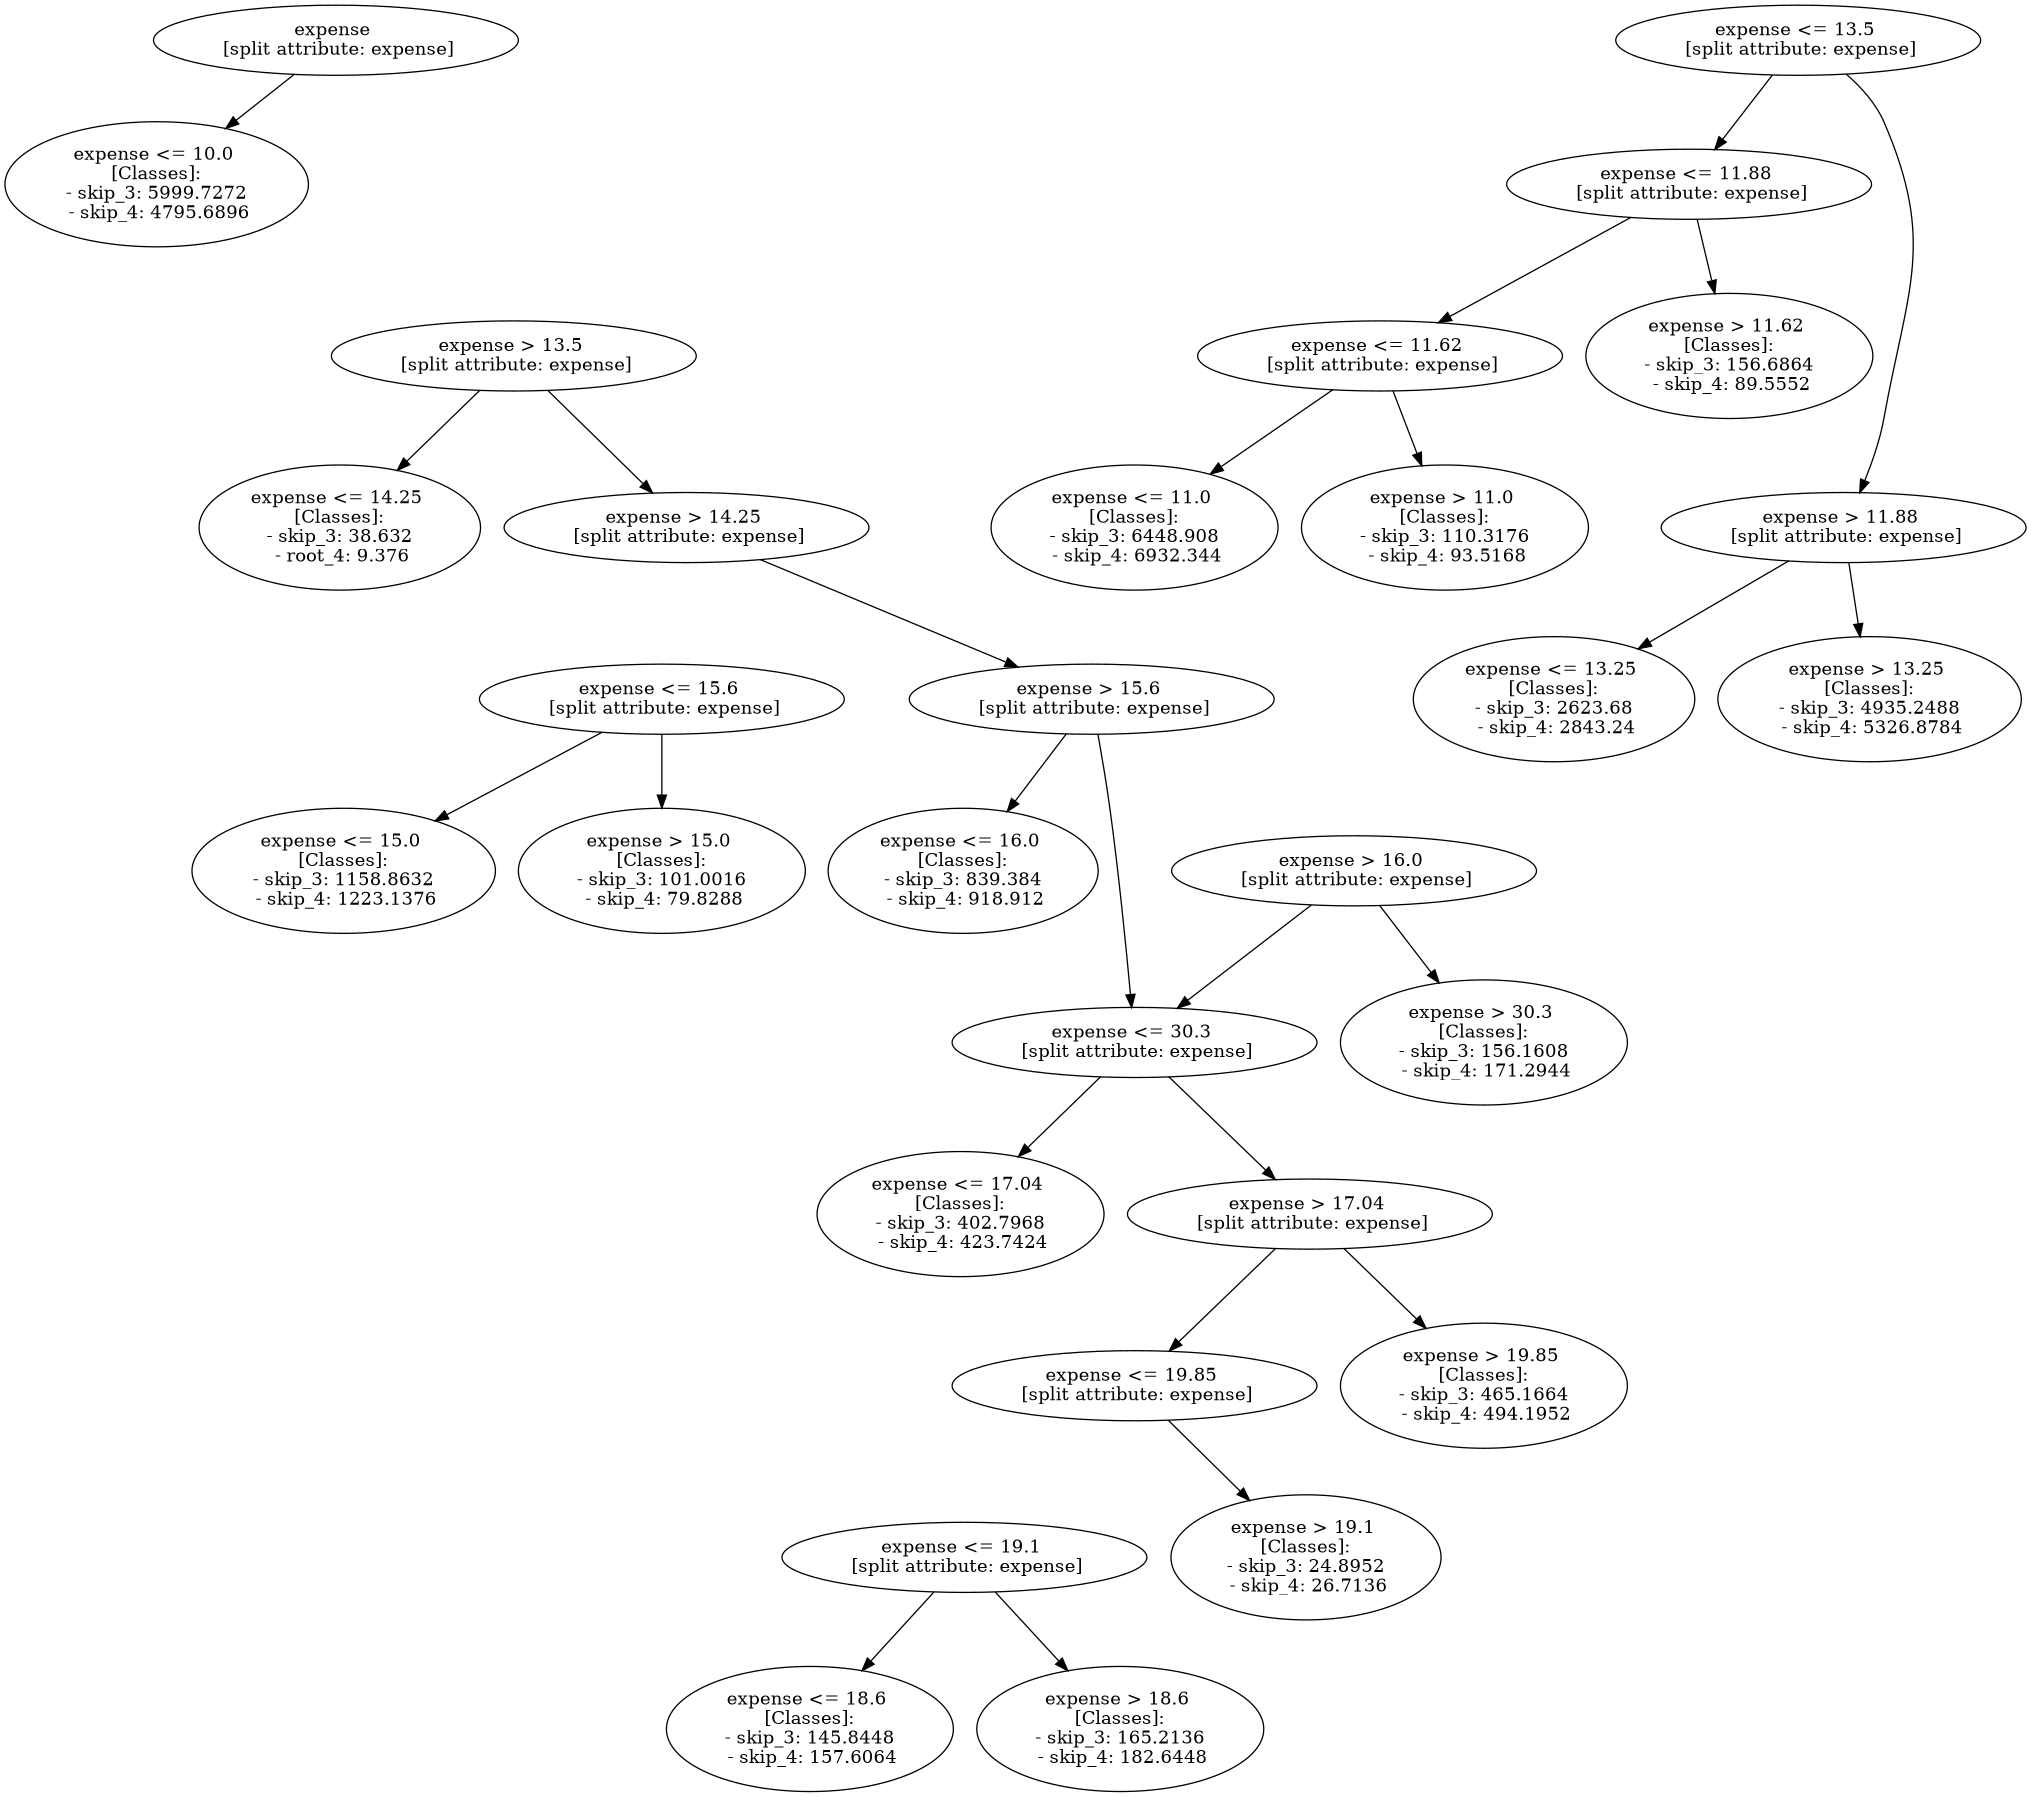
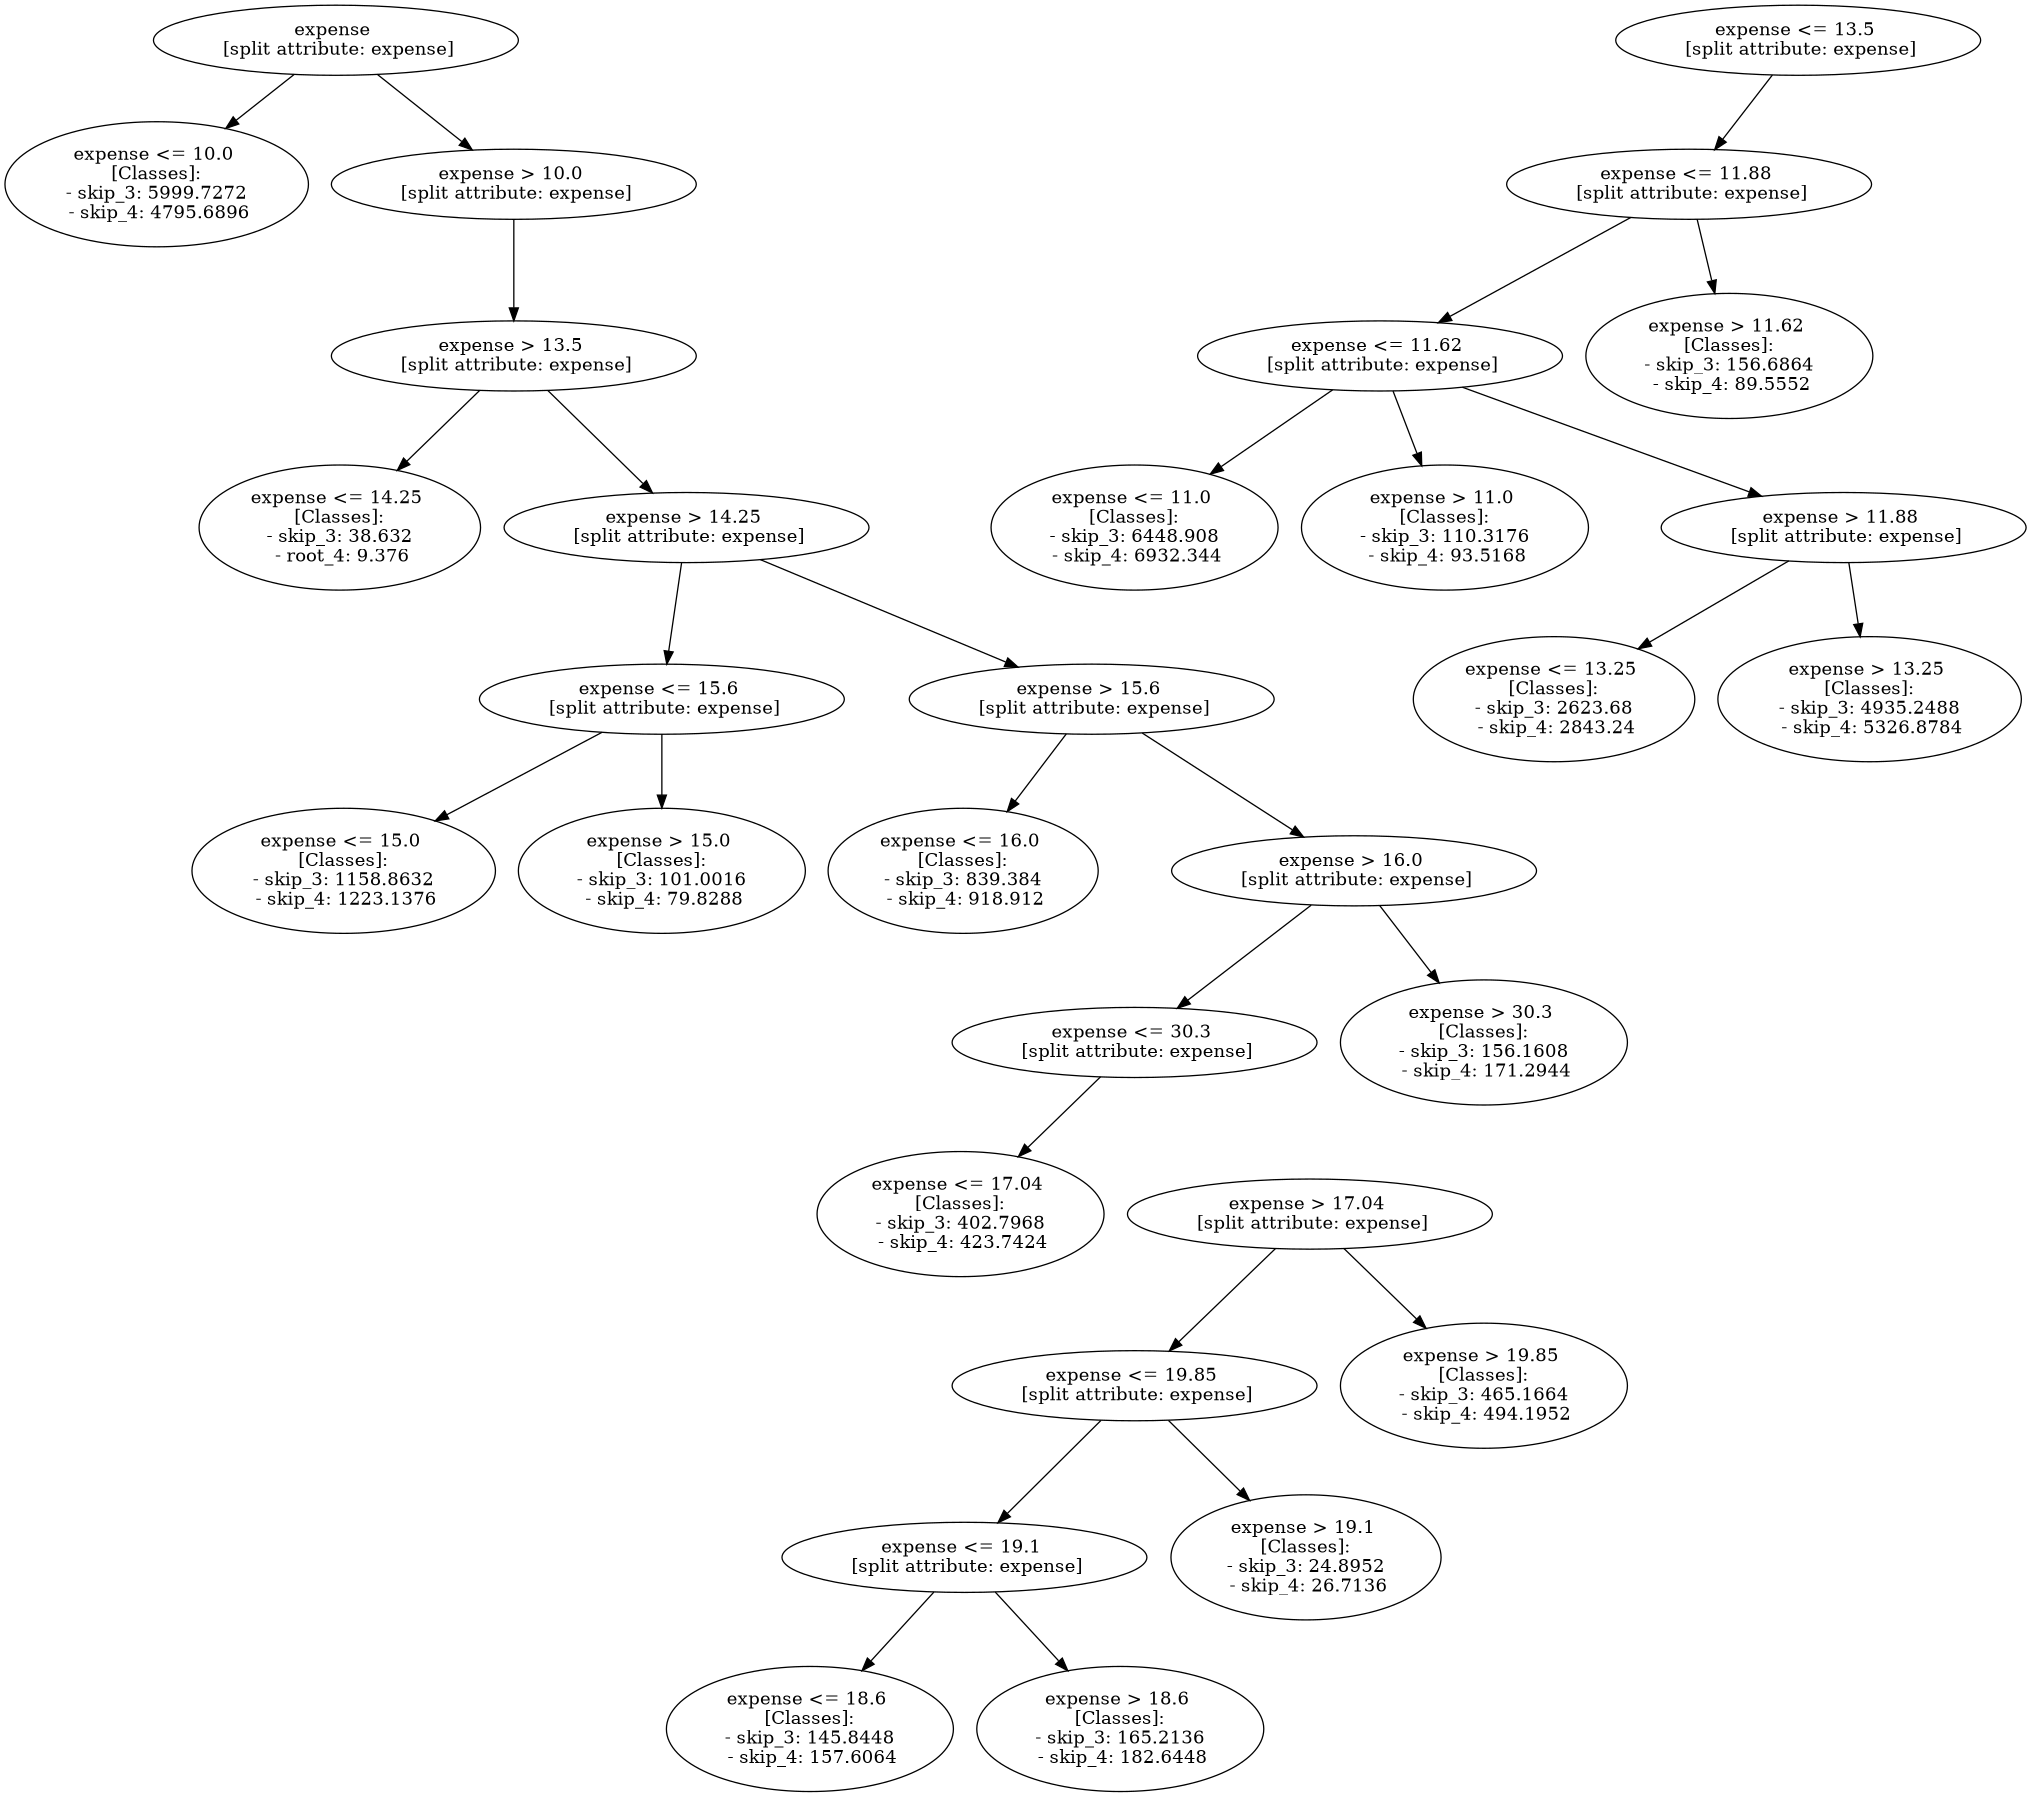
  digraph {
    n1 [label="expense \n [split attribute: expense]"]
    n2 [label="expense <= 10.0 \n [Classes]: \n - skip_3: 5999.7272 \n - skip_4: 4795.6896"]
+   n3 [label="expense > 10.0 \n [split attribute: expense]"]
    n4 [label="expense > 13.5 \n [split attribute: expense]"]
    n5 [label="expense <= 13.5 \n [split attribute: expense]"]
    n6 [label="expense <= 11.88 \n [split attribute: expense]"]
    n7 [label="expense > 11.88 \n [split attribute: expense]"]
    n8 [label="expense <= 14.25 \n [Classes]: \n - skip_3: 38.632 \n - root_4: 9.376"]
    n9 [label="expense > 14.25 \n [split attribute: expense]"]
    n10 [label="expense <= 11.62 \n [split attribute: expense]"]
    n11 [label="expense > 11.62 \n [Classes]: \n - skip_3: 156.6864 \n - skip_4: 89.5552"]
    n12 [label="expense <= 13.25 \n [Classes]: \n - skip_3: 2623.68 \n - skip_4: 2843.24"]
    n13 [label="expense > 13.25 \n [Classes]: \n - skip_3: 4935.2488 \n - skip_4: 5326.8784"]
    n14 [label="expense <= 11.0 \n [Classes]: \n - skip_3: 6448.908 \n - skip_4: 6932.344"]
    n15 [label="expense > 11.0 \n [Classes]: \n - skip_3: 110.3176 \n - skip_4: 93.5168"]
    n16 [label="expense <= 15.6 \n [split attribute: expense]"]
    n17 [label="expense > 15.6 \n [split attribute: expense]"]
    n18 [label="expense <= 15.0 \n [Classes]: \n - skip_3: 1158.8632 \n - skip_4: 1223.1376"]
    n19 [label="expense > 15.0 \n [Classes]: \n - skip_3: 101.0016 \n - skip_4: 79.8288"]
    n20 [label="expense <= 16.0 \n [Classes]: \n - skip_3: 839.384 \n - skip_4: 918.912"]
    n21 [label="expense > 16.0 \n [split attribute: expense]"]
    n22 [label="expense <= 30.3 \n [split attribute: expense]"]
    n23 [label="expense > 30.3 \n [Classes]: \n - skip_3: 156.1608 \n - skip_4: 171.2944"]
    n24 [label="expense <= 17.04 \n [Classes]: \n - skip_3: 402.7968 \n - skip_4: 423.7424"]
    n25 [label="expense > 17.04 \n [split attribute: expense]"]
    n26 [label="expense <= 19.85 \n [split attribute: expense]"]
    n27 [label="expense > 19.85 \n [Classes]: \n - skip_3: 465.1664 \n - skip_4: 494.1952"]
    n28 [label="expense <= 19.1 \n [split attribute: expense]"]
    n29 [label="expense > 19.1 \n [Classes]: \n - skip_3: 24.8952 \n - skip_4: 26.7136"]
    n30 [label="expense <= 18.6 \n [Classes]: \n - skip_3: 145.8448 \n - skip_4: 157.6064"]
    n31 [label="expense > 18.6 \n [Classes]: \n - skip_3: 165.2136 \n - skip_4: 182.6448"]
    n1 -> n2
+   n1 -> n3
+   n3 -> n4
    n4 -> n8
    n4 -> n9
    n5 -> n6
-   n5 -> n7
+   n10 -> n7
    n6 -> n10
    n6 -> n11
    n7 -> n12
    n7 -> n13
+   n9 -> n16
    n9 -> n17
    n10 -> n14
    n10 -> n15
    n16 -> n18
    n16 -> n19
    n17 -> n20
-   n17 -> n22
+   n17 -> n21
    n21 -> n22
    n21 -> n23
    n22 -> n24
-   n22 -> n25
    n25 -> n26
    n25 -> n27
+   n26 -> n28
    n26 -> n29
    n28 -> n30
    n28 -> n31
  }
